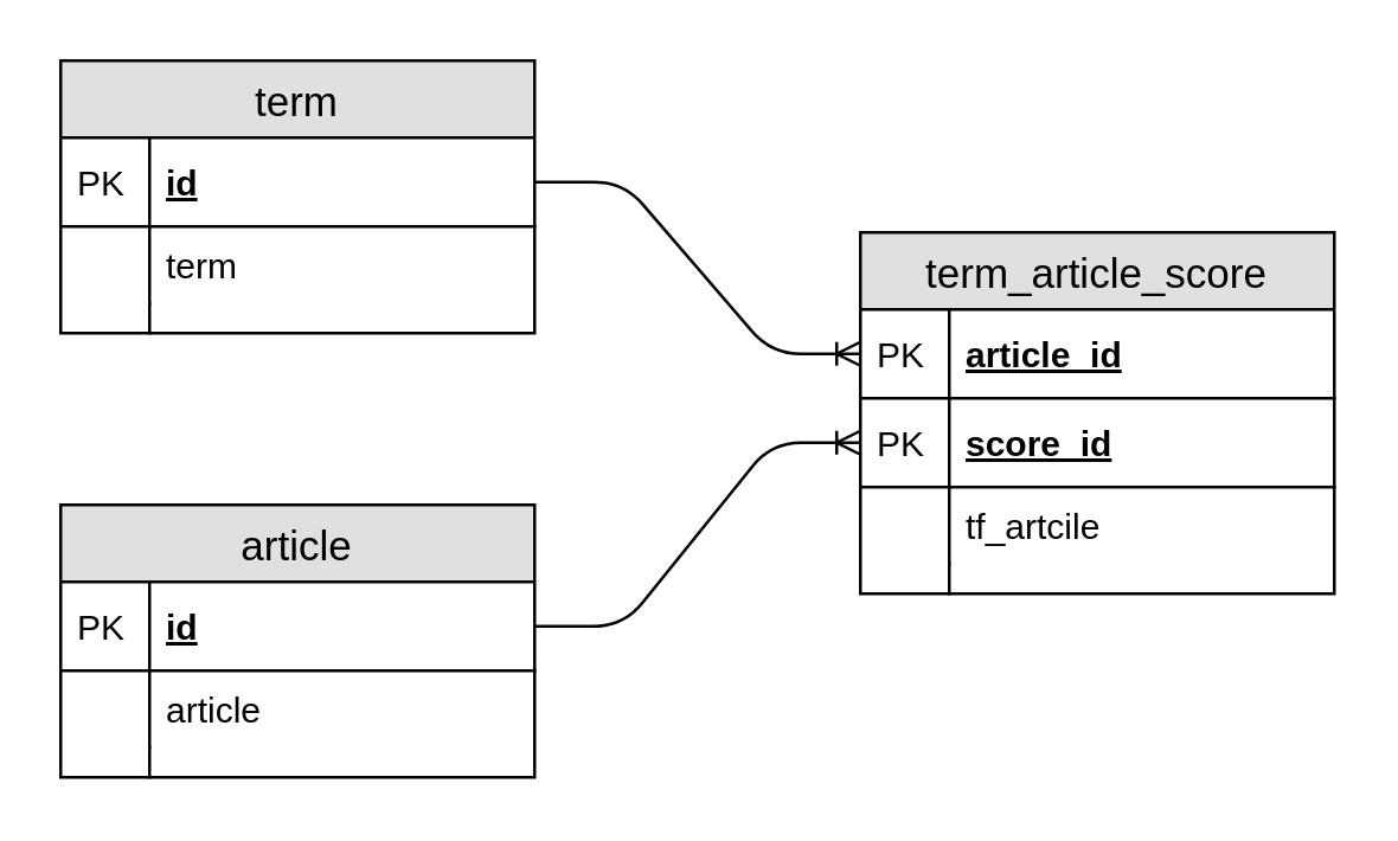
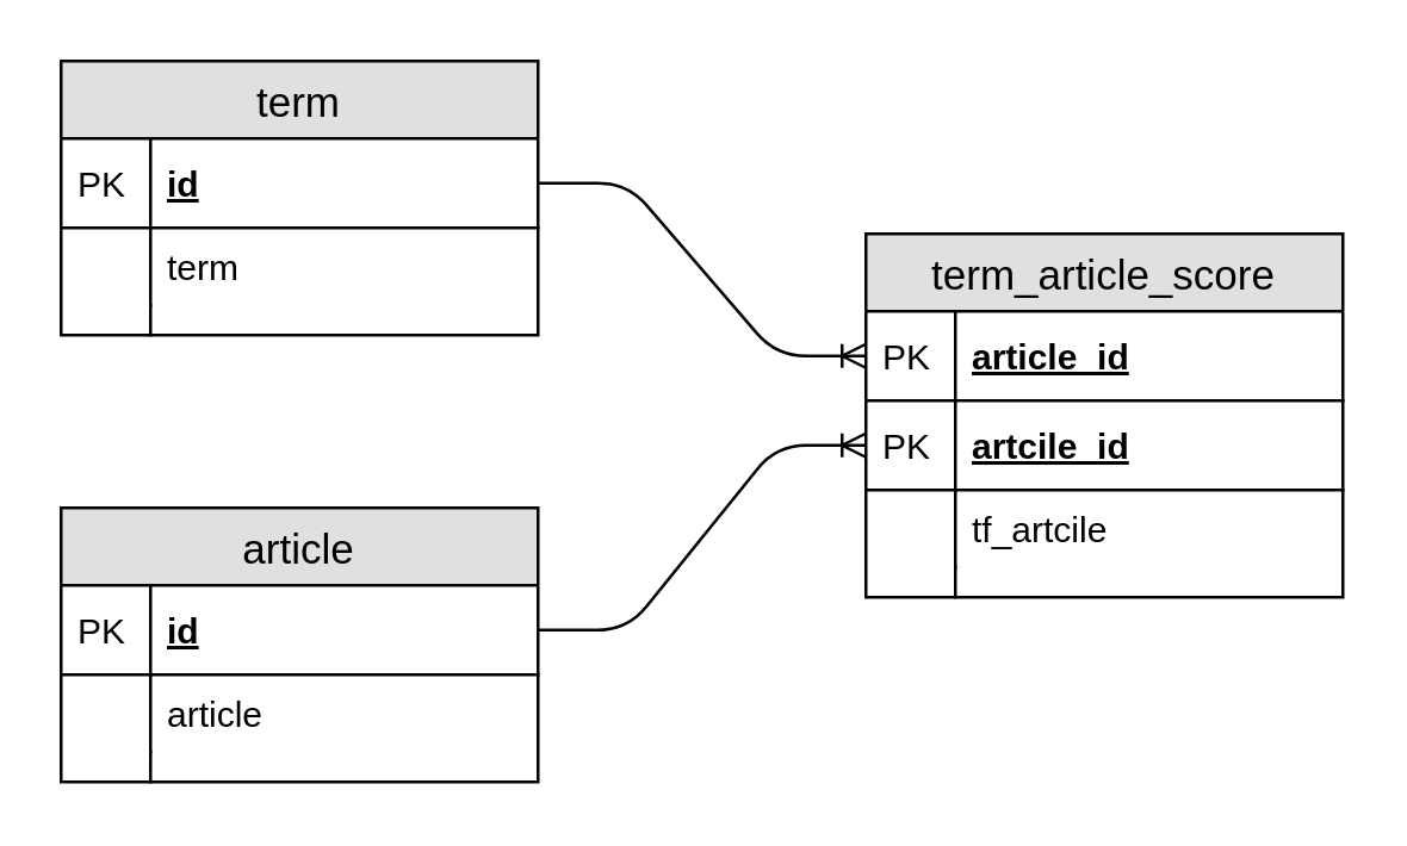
  <mxCell id="0" />
  <mxCell id="1" parent="0" />
  <mxCell id="2" value="term" style="swimlane;fontStyle=0;childLayout=stackLayout;horizontal=1;startSize=26;fillColor=#e0e0e0;horizontalStack=0;resizeParent=1;resizeParentMax=0;resizeLast=0;collapsible=1;marginBottom=0;swimlaneFillColor=#ffffff;align=center;fontSize=14;" vertex="1" parent="1"><mxGeometry x="20" y="20" width="160" height="92" as="geometry" /></mxCell>
  <mxCell id="3" value="id" style="shape=partialRectangle;top=0;left=0;right=0;bottom=1;align=left;verticalAlign=middle;fillColor=none;spacingLeft=34;spacingRight=4;overflow=hidden;rotatable=0;points=[[0,0.5],[1,0.5]];portConstraint=eastwest;dropTarget=0;fontStyle=5;fontSize=12;" vertex="1" parent="2"><mxGeometry y="26" width="160" height="30" as="geometry" /></mxCell>
  <mxCell id="4" value="PK" style="shape=partialRectangle;top=0;left=0;bottom=0;fillColor=none;align=left;verticalAlign=middle;spacingLeft=4;spacingRight=4;overflow=hidden;rotatable=0;points=[];portConstraint=eastwest;part=1;fontSize=12;" vertex="1" connectable="0" parent="3"><mxGeometry width="30" height="30" as="geometry" /></mxCell>
  <mxCell id="5" value="term" style="shape=partialRectangle;top=0;left=0;right=0;bottom=0;align=left;verticalAlign=top;fillColor=none;spacingLeft=34;spacingRight=4;overflow=hidden;rotatable=0;points=[[0,0.5],[1,0.5]];portConstraint=eastwest;dropTarget=0;fontSize=12;" vertex="1" parent="2"><mxGeometry y="56" width="160" height="26" as="geometry" /></mxCell>
  <mxCell id="6" value="" style="shape=partialRectangle;top=0;left=0;bottom=0;fillColor=none;align=left;verticalAlign=top;spacingLeft=4;spacingRight=4;overflow=hidden;rotatable=0;points=[];portConstraint=eastwest;part=1;fontSize=12;" vertex="1" connectable="0" parent="5"><mxGeometry width="30" height="26" as="geometry" /></mxCell>
  <mxCell id="7" value="" style="shape=partialRectangle;top=0;left=0;right=0;bottom=0;align=left;verticalAlign=top;fillColor=none;spacingLeft=34;spacingRight=4;overflow=hidden;rotatable=0;points=[[0,0.5],[1,0.5]];portConstraint=eastwest;dropTarget=0;fontSize=12;" vertex="1" parent="2"><mxGeometry y="82" width="160" height="10" as="geometry" /></mxCell>
  <mxCell id="8" value="" style="shape=partialRectangle;top=0;left=0;bottom=0;fillColor=none;align=left;verticalAlign=top;spacingLeft=4;spacingRight=4;overflow=hidden;rotatable=0;points=[];portConstraint=eastwest;part=1;fontSize=12;" vertex="1" connectable="0" parent="7"><mxGeometry width="30" height="10" as="geometry" /></mxCell>
  <mxCell id="9" value="article" style="swimlane;fontStyle=0;childLayout=stackLayout;horizontal=1;startSize=26;fillColor=#e0e0e0;horizontalStack=0;resizeParent=1;resizeParentMax=0;resizeLast=0;collapsible=1;marginBottom=0;swimlaneFillColor=#ffffff;align=center;fontSize=14;" vertex="1" parent="1"><mxGeometry x="20" y="170" width="160" height="92" as="geometry" /></mxCell>
  <mxCell id="10" value="id" style="shape=partialRectangle;top=0;left=0;right=0;bottom=1;align=left;verticalAlign=middle;fillColor=none;spacingLeft=34;spacingRight=4;overflow=hidden;rotatable=0;points=[[0,0.5],[1,0.5]];portConstraint=eastwest;dropTarget=0;fontStyle=5;fontSize=12;" vertex="1" parent="9"><mxGeometry y="26" width="160" height="30" as="geometry" /></mxCell>
  <mxCell id="11" value="PK" style="shape=partialRectangle;top=0;left=0;bottom=0;fillColor=none;align=left;verticalAlign=middle;spacingLeft=4;spacingRight=4;overflow=hidden;rotatable=0;points=[];portConstraint=eastwest;part=1;fontSize=12;" vertex="1" connectable="0" parent="10"><mxGeometry width="30" height="30" as="geometry" /></mxCell>
  <mxCell id="12" value="article" style="shape=partialRectangle;top=0;left=0;right=0;bottom=0;align=left;verticalAlign=top;fillColor=none;spacingLeft=34;spacingRight=4;overflow=hidden;rotatable=0;points=[[0,0.5],[1,0.5]];portConstraint=eastwest;dropTarget=0;fontSize=12;" vertex="1" parent="9"><mxGeometry y="56" width="160" height="26" as="geometry" /></mxCell>
  <mxCell id="13" value="" style="shape=partialRectangle;top=0;left=0;bottom=0;fillColor=none;align=left;verticalAlign=top;spacingLeft=4;spacingRight=4;overflow=hidden;rotatable=0;points=[];portConstraint=eastwest;part=1;fontSize=12;" vertex="1" connectable="0" parent="12"><mxGeometry width="30" height="26" as="geometry" /></mxCell>
  <mxCell id="14" value="" style="shape=partialRectangle;top=0;left=0;right=0;bottom=0;align=left;verticalAlign=top;fillColor=none;spacingLeft=34;spacingRight=4;overflow=hidden;rotatable=0;points=[[0,0.5],[1,0.5]];portConstraint=eastwest;dropTarget=0;fontSize=12;" vertex="1" parent="9"><mxGeometry y="82" width="160" height="10" as="geometry" /></mxCell>
  <mxCell id="15" value="" style="shape=partialRectangle;top=0;left=0;bottom=0;fillColor=none;align=left;verticalAlign=top;spacingLeft=4;spacingRight=4;overflow=hidden;rotatable=0;points=[];portConstraint=eastwest;part=1;fontSize=12;" vertex="1" connectable="0" parent="14"><mxGeometry width="30" height="10" as="geometry" /></mxCell>
  <mxCell id="16" value="term_article_score" style="swimlane;fontStyle=0;childLayout=stackLayout;horizontal=1;startSize=26;fillColor=#e0e0e0;horizontalStack=0;resizeParent=1;resizeParentMax=0;resizeLast=0;collapsible=1;marginBottom=0;swimlaneFillColor=#ffffff;align=center;fontSize=14;" vertex="1" parent="1"><mxGeometry x="290" y="78" width="160" height="122" as="geometry" /></mxCell>
  <mxCell id="17" value="article_id" style="shape=partialRectangle;top=0;left=0;right=0;bottom=1;align=left;verticalAlign=middle;fillColor=none;spacingLeft=34;spacingRight=4;overflow=hidden;rotatable=0;points=[[0,0.5],[1,0.5]];portConstraint=eastwest;dropTarget=0;fontStyle=5;fontSize=12;" vertex="1" parent="16"><mxGeometry y="26" width="160" height="30" as="geometry" /></mxCell>
  <mxCell id="18" value="PK" style="shape=partialRectangle;top=0;left=0;bottom=0;fillColor=none;align=left;verticalAlign=middle;spacingLeft=4;spacingRight=4;overflow=hidden;rotatable=0;points=[];portConstraint=eastwest;part=1;fontSize=12;" vertex="1" connectable="0" parent="17"><mxGeometry width="30" height="30" as="geometry" /></mxCell>
- <mxCell id="19" value="score_id" style="shape=partialRectangle;top=0;left=0;right=0;bottom=1;align=left;verticalAlign=middle;fillColor=none;spacingLeft=34;spacingRight=4;overflow=hidden;rotatable=0;points=[[0,0.5],[1,0.5]];portConstraint=eastwest;dropTarget=0;fontStyle=5;fontSize=12;" vertex="1" parent="16"><mxGeometry y="56" width="160" height="30" as="geometry" /></mxCell>
+ <mxCell id="19" value="artcile_id" style="shape=partialRectangle;top=0;left=0;right=0;bottom=1;align=left;verticalAlign=middle;fillColor=none;spacingLeft=34;spacingRight=4;overflow=hidden;rotatable=0;points=[[0,0.5],[1,0.5]];portConstraint=eastwest;dropTarget=0;fontStyle=5;fontSize=12;" vertex="1" parent="16"><mxGeometry y="56" width="160" height="30" as="geometry" /></mxCell>
  <mxCell id="20" value="PK" style="shape=partialRectangle;top=0;left=0;bottom=0;fillColor=none;align=left;verticalAlign=middle;spacingLeft=4;spacingRight=4;overflow=hidden;rotatable=0;points=[];portConstraint=eastwest;part=1;fontSize=12;" vertex="1" connectable="0" parent="19"><mxGeometry width="30" height="30" as="geometry" /></mxCell>
  <mxCell id="21" value="tf_artcile" style="shape=partialRectangle;top=0;left=0;right=0;bottom=0;align=left;verticalAlign=top;fillColor=none;spacingLeft=34;spacingRight=4;overflow=hidden;rotatable=0;points=[[0,0.5],[1,0.5]];portConstraint=eastwest;dropTarget=0;fontSize=12;" vertex="1" parent="16"><mxGeometry y="86" width="160" height="26" as="geometry" /></mxCell>
  <mxCell id="22" value="" style="shape=partialRectangle;top=0;left=0;bottom=0;fillColor=none;align=left;verticalAlign=top;spacingLeft=4;spacingRight=4;overflow=hidden;rotatable=0;points=[];portConstraint=eastwest;part=1;fontSize=12;" vertex="1" connectable="0" parent="21"><mxGeometry width="30" height="26" as="geometry" /></mxCell>
  <mxCell id="23" value="" style="shape=partialRectangle;top=0;left=0;right=0;bottom=0;align=left;verticalAlign=top;fillColor=none;spacingLeft=34;spacingRight=4;overflow=hidden;rotatable=0;points=[[0,0.5],[1,0.5]];portConstraint=eastwest;dropTarget=0;fontSize=12;" vertex="1" parent="16"><mxGeometry y="112" width="160" height="10" as="geometry" /></mxCell>
  <mxCell id="24" value="" style="shape=partialRectangle;top=0;left=0;bottom=0;fillColor=none;align=left;verticalAlign=top;spacingLeft=4;spacingRight=4;overflow=hidden;rotatable=0;points=[];portConstraint=eastwest;part=1;fontSize=12;" vertex="1" connectable="0" parent="23"><mxGeometry width="30" height="10" as="geometry" /></mxCell>
  <mxCell id="25" value="" style="edgeStyle=entityRelationEdgeStyle;fontSize=12;html=1;endArrow=ERoneToMany;exitX=1;exitY=0.5;exitDx=0;exitDy=0;entryX=0;entryY=0.5;entryDx=0;entryDy=0;" edge="1" parent="1" source="3" target="17"><mxGeometry width="100" height="100" relative="1" as="geometry"><mxPoint x="30" y="348" as="sourcePoint" /><mxPoint x="130" y="248" as="targetPoint" /></mxGeometry></mxCell>
  <mxCell id="26" value="" style="edgeStyle=entityRelationEdgeStyle;fontSize=12;html=1;endArrow=ERoneToMany;exitX=1;exitY=0.5;exitDx=0;exitDy=0;entryX=0;entryY=0.5;entryDx=0;entryDy=0;" edge="1" parent="1" source="10" target="19"><mxGeometry width="100" height="100" relative="1" as="geometry"><mxPoint x="30" y="318" as="sourcePoint" /><mxPoint x="130" y="218" as="targetPoint" /></mxGeometry></mxCell>
